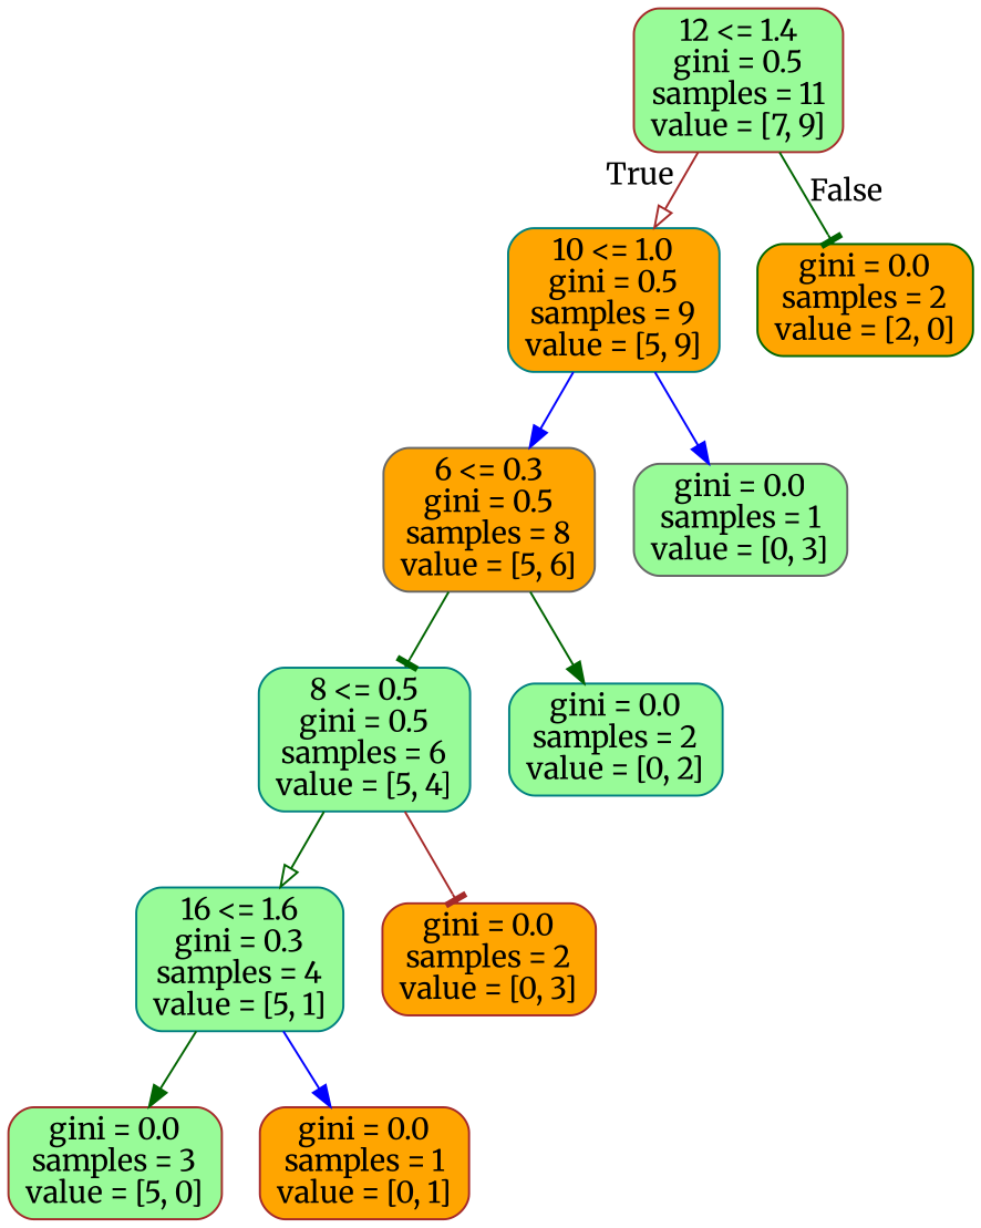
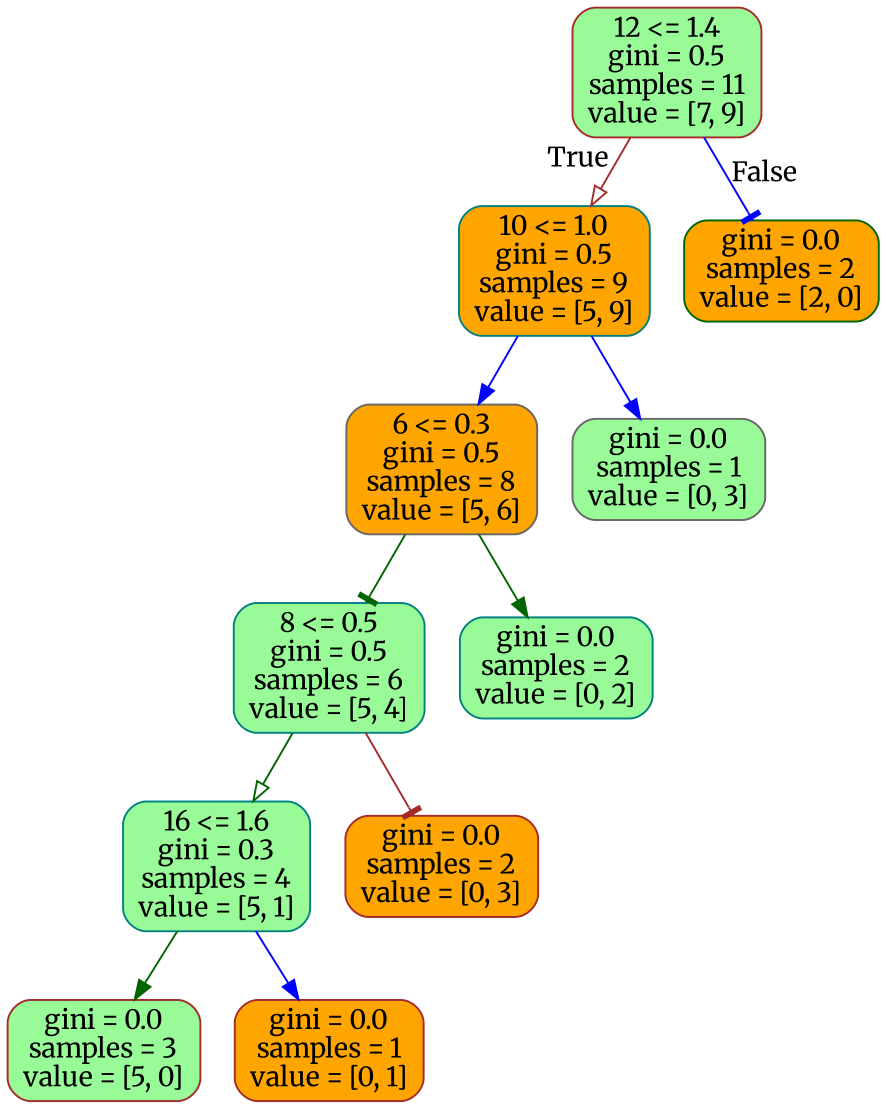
  digraph {
    fontname=Merriweather
    node [color=brown fillcolor=palegreen fontname=Merriweather shape=box style="rounded,filled"]
    edge [arrowhead=normal color=blue fontname=Merriweather]
    n1 [label="12 <= 1.4\ngini = 0.5\nsamples = 11\nvalue = [7, 9]"]
    n2 [color=teal fillcolor=orange label="10 <= 1.0\ngini = 0.5\nsamples = 9\nvalue = [5, 9]"]
    n3 [color=darkgreen fillcolor=orange label="gini = 0.0\nsamples = 2\nvalue = [2, 0]"]
    n4 [color=gray40 fillcolor=orange label="6 <= 0.3\ngini = 0.5\nsamples = 8\nvalue = [5, 6]"]
    n5 [color=gray40 label="gini = 0.0\nsamples = 1\nvalue = [0, 3]"]
    n6 [color=teal label="8 <= 0.5\ngini = 0.5\nsamples = 6\nvalue = [5, 4]"]
    n7 [color=teal label="gini = 0.0\nsamples = 2\nvalue = [0, 2]"]
    n8 [color=teal label="16 <= 1.6\ngini = 0.3\nsamples = 4\nvalue = [5, 1]"]
    n9 [fillcolor=orange label="gini = 0.0\nsamples = 2\nvalue = [0, 3]"]
    n10 [label="gini = 0.0\nsamples = 3\nvalue = [5, 0]"]
    n11 [fillcolor=orange label="gini = 0.0\nsamples = 1\nvalue = [0, 1]"]
    n1 -> n2 [arrowhead=onormal color=brown headlabel=True labelangle=45 labeldistance=2.5]
-   n1 -> n3 [arrowhead=tee color=darkgreen headlabel=False labelangle=-45 labeldistance=2.5]
+   n1 -> n3 [arrowhead=tee headlabel=False labelangle=-45 labeldistance=2.5]
    n2 -> n4
    n2 -> n5
    n4 -> n6 [arrowhead=tee color=darkgreen]
    n4 -> n7 [color=darkgreen]
    n6 -> n8 [arrowhead=onormal color=darkgreen]
    n6 -> n9 [arrowhead=tee color=brown]
    n8 -> n10 [color=darkgreen]
    n8 -> n11
  }
